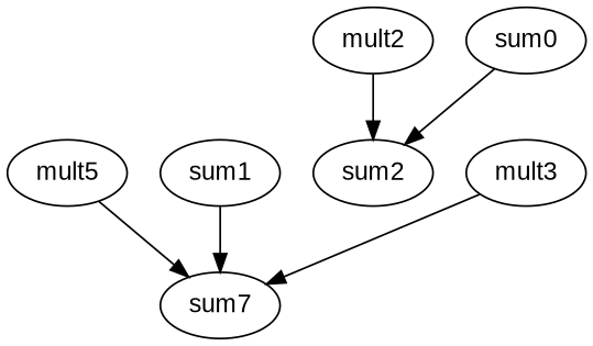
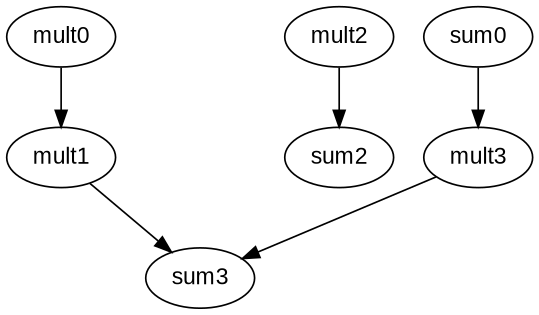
  strict digraph {
    fontname="Liberation Sans"
    node [fontname="Liberation Sans"]
    edge [fontname="Liberation Sans"]
-   n2 [label=mult5]
+   n1 [label=mult0]
+   n2 [label=mult1]
    n3 [label=sum0]
    n4 [label=sum2]
-   n5 [label=sum7]
-   n6 [label=sum1]
+   n5 [label=sum3]
    n7 [label=mult2]
    n8 [label=mult3]
+   n1 -> n2
    n2 -> n5
-   n3 -> n4
-   n6 -> n5
+   n3 -> n8
    n7 -> n4
    n8 -> n5
  }
